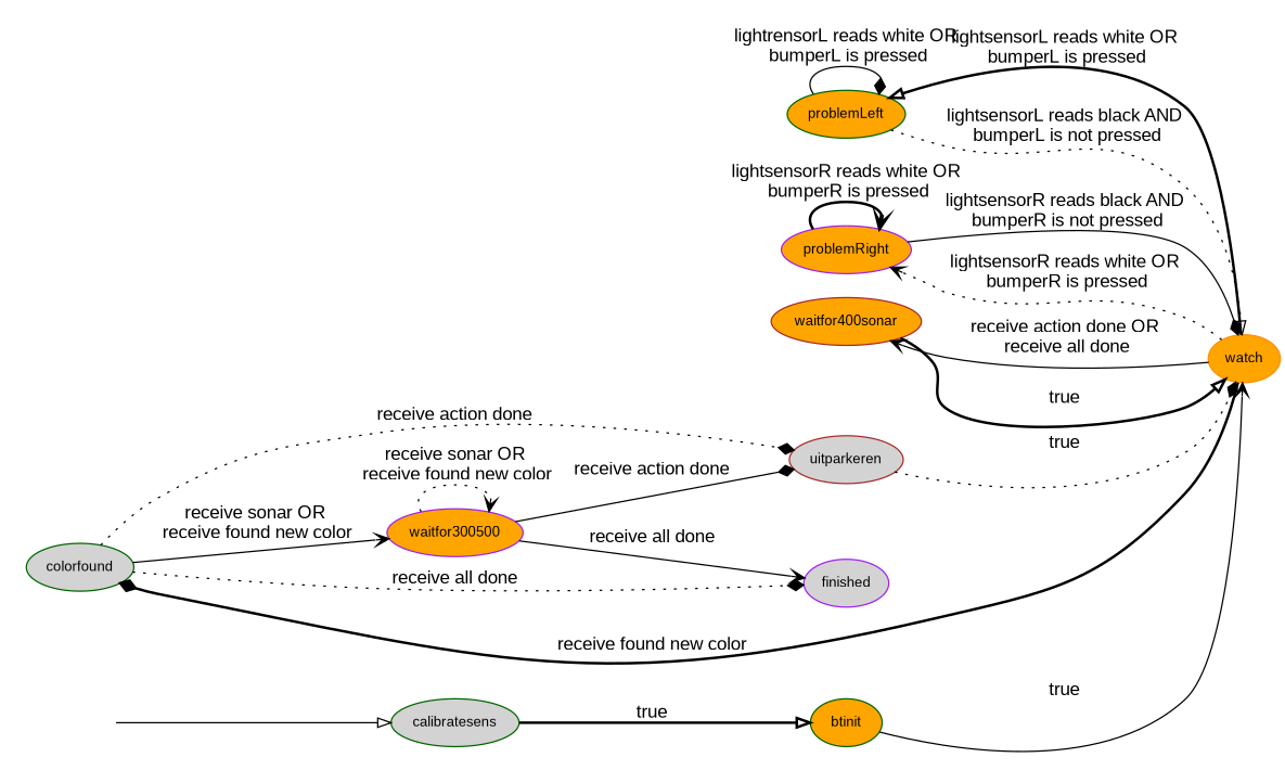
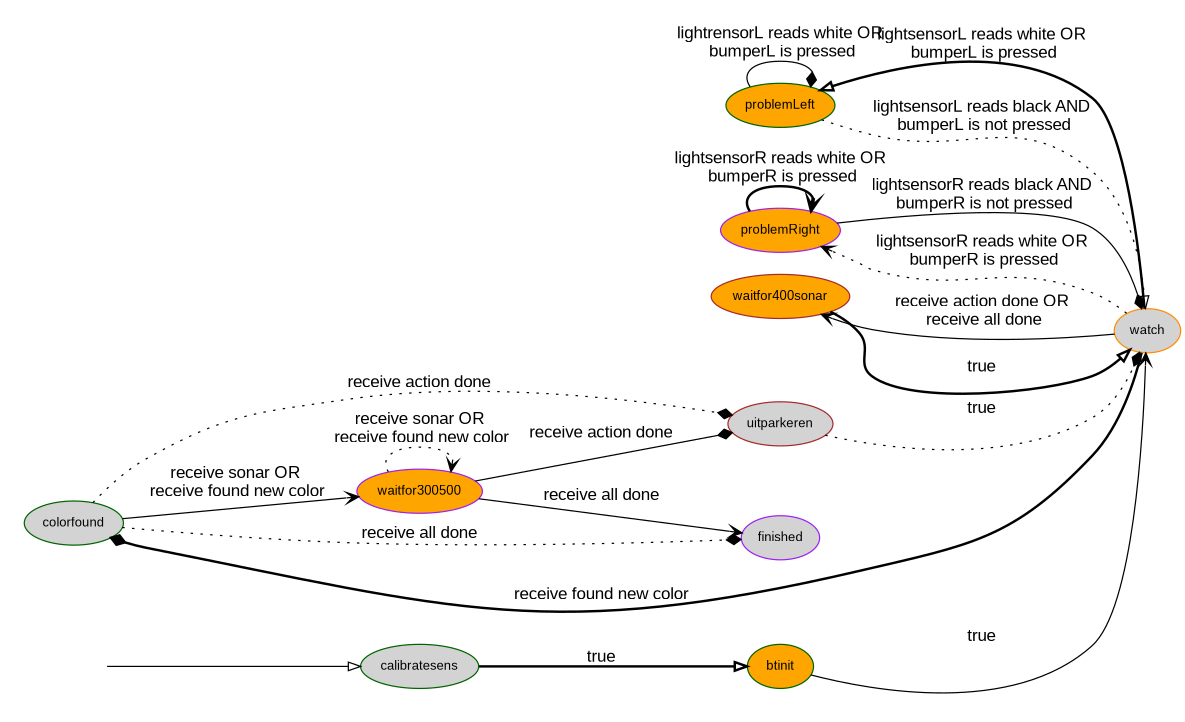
  digraph {
    fontname="Liberation Sans"
    rankdir=LR
    splines=true
    node [color=darkgreen fillcolor=orange fontname="Liberation Sans" fontsize=11 nodesep=5.0 style=filled]
    edge [arrowhead=diamond fontname="Liberation Sans" style=solid]
    problemLeft
    problemRight [color=purple]
    waitfor400sonar [color=brown]
    colorfound [fillcolor=lightgrey]
    waitfor300500 [color=purple]
    uitparkeren [color=brown fillcolor=lightgrey]
    finished [color=purple fillcolor=lightgrey]
-   watch [color=darkorange]
+   watch [color=darkorange fillcolor=lightgrey]
    start [style=invisible color="" fillcolor=""]
    calibratesens [fillcolor=lightgrey]
    btinit
    subgraph cluster_1 {
      style=invisible
      problemLeft
      problemRight
      waitfor400sonar
    }
    subgraph cluster_2 {
      style=invisible
      colorfound
      waitfor300500
      uitparkeren
      finished
    }
    problemLeft -> problemLeft [label="lightrensorL reads white OR\n bumperL is pressed"]
    problemLeft -> watch [arrowhead=onormal label="lightsensorL reads black AND\n bumperL is not pressed" style=dotted]
    problemRight -> problemRight [arrowhead=vee label="lightsensorR reads white OR\n bumperR is pressed" style=bold]
    problemRight -> watch [label="lightsensorR reads black AND\n bumperR is not pressed"]
    waitfor400sonar -> watch [arrowhead=onormal label=true style=bold]
    colorfound -> waitfor300500 [arrowhead=vee label="receive sonar OR\n receive found new color"]
    colorfound -> uitparkeren [label="receive action done" style=dotted]
    colorfound -> finished [label="receive all done" style=dotted]
    waitfor300500 -> waitfor300500 [arrowhead=vee label="receive sonar OR\n receive found new color" style=dotted]
    waitfor300500 -> uitparkeren [label="receive action done"]
    waitfor300500 -> finished [arrowhead=vee label="receive all done"]
    uitparkeren -> watch [label=true style=dotted]
    watch -> problemLeft [arrowhead=onormal label="lightsensorL reads white OR\n bumperL is pressed" style=bold]
    watch -> problemRight [arrowhead=vee label="lightsensorR reads white OR\n bumperR is pressed" style=dotted]
    watch -> waitfor400sonar [arrowhead=vee label="receive action done OR\n receive all done"]
    watch -> colorfound [label="receive found new color" style=bold]
    start -> calibratesens [arrowhead=onormal]
    calibratesens -> btinit [arrowhead=onormal label=true style=bold]
    btinit -> watch [arrowhead=vee label=true]
  }
